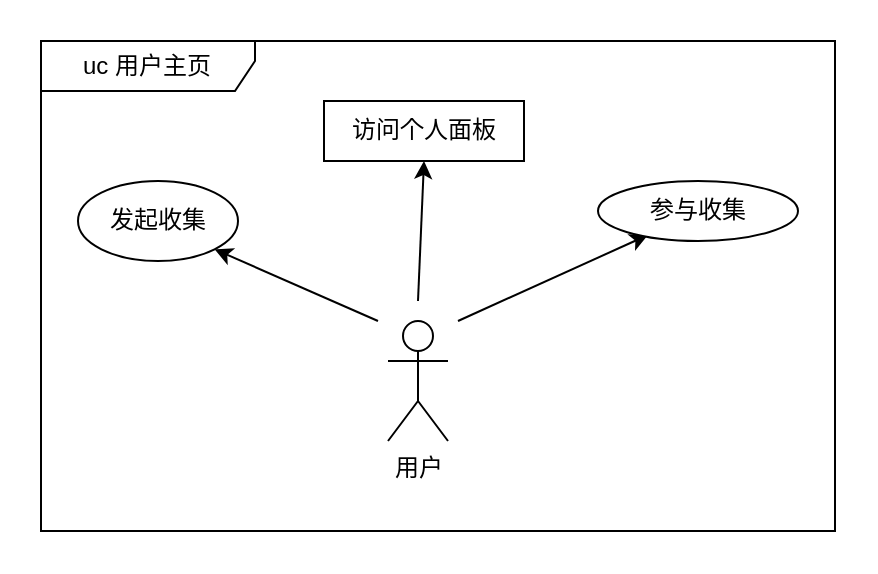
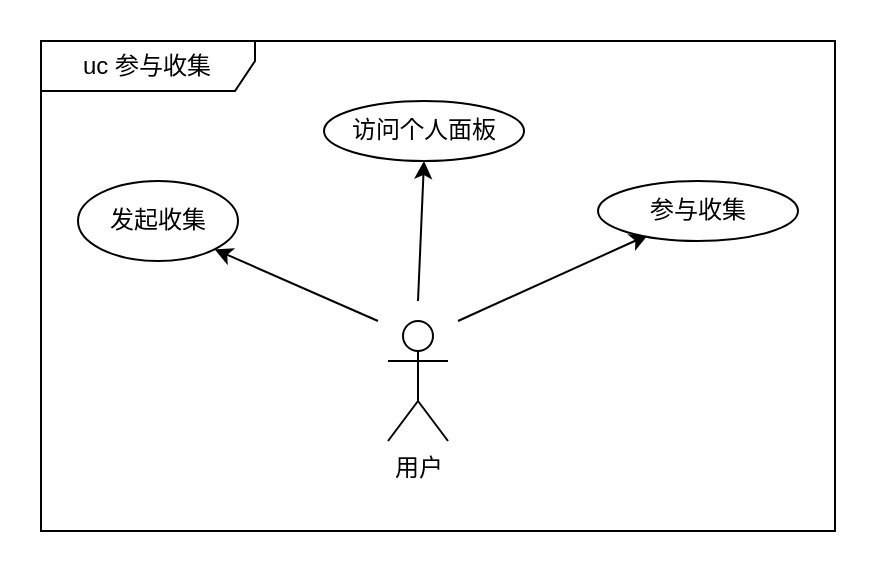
  <mxCell id="0" />
  <mxCell id="1" parent="0" />
- <mxCell id="2" value="uc 用户主页" style="shape=umlFrame;whiteSpace=wrap;html=1;width=107;height=25;" parent="1" vertex="1"><mxGeometry x="20" y="20" width="397" height="245" as="geometry" /></mxCell>
+ <mxCell id="2" value="uc 参与收集" style="shape=umlFrame;whiteSpace=wrap;html=1;width=107;height=25;" parent="1" vertex="1"><mxGeometry x="20" y="20" width="397" height="245" as="geometry" /></mxCell>
  <mxCell id="3" value="用户" style="shape=umlActor;verticalLabelPosition=bottom;labelBackgroundColor=#ffffff;verticalAlign=top;html=1;" parent="1" vertex="1"><mxGeometry x="193.5" y="160" width="30" height="60" as="geometry" /></mxCell>
  <mxCell id="4" value="" style="endArrow=classic;html=1;entryX=1;entryY=1;entryDx=0;entryDy=0;" parent="1" target="6" edge="1"><mxGeometry width="50" height="50" relative="1" as="geometry"><mxPoint x="188.5" y="160" as="sourcePoint" /><mxPoint x="153.5" y="-14" as="targetPoint" /></mxGeometry></mxCell>
  <mxCell id="5" value="" style="endArrow=classic;html=1;entryX=0.25;entryY=0.9;entryDx=0;entryDy=0;entryPerimeter=0;" parent="1" target="7" edge="1"><mxGeometry width="50" height="50" relative="1" as="geometry"><mxPoint x="228.5" y="160" as="sourcePoint" /><mxPoint x="293.5" y="-14" as="targetPoint" /></mxGeometry></mxCell>
  <mxCell id="6" value="发起收集" style="ellipse;whiteSpace=wrap;html=1;" parent="1" vertex="1"><mxGeometry x="38.5" y="90" width="80" height="40" as="geometry" /></mxCell>
  <mxCell id="7" value="参与收集" style="ellipse;whiteSpace=wrap;html=1;" parent="1" vertex="1"><mxGeometry x="298.5" y="90" width="100" height="30" as="geometry" /></mxCell>
- <mxCell id="8" value="访问个人面板" style="whiteSpace=wrap;html=1;rounded=0;" parent="1" vertex="1"><mxGeometry x="161.5" y="50" width="100" height="30" as="geometry" /></mxCell>
+ <mxCell id="8" value="访问个人面板" style="ellipse;whiteSpace=wrap;html=1;" parent="1" vertex="1"><mxGeometry x="161.5" y="50" width="100" height="30" as="geometry" /></mxCell>
  <mxCell id="9" value="" style="endArrow=classic;html=1;entryX=0.5;entryY=1;entryDx=0;entryDy=0;" parent="1" target="8" edge="1"><mxGeometry width="50" height="50" relative="1" as="geometry"><mxPoint x="208.5" y="150" as="sourcePoint" /><mxPoint x="238.5" y="90" as="targetPoint" /></mxGeometry></mxCell>
